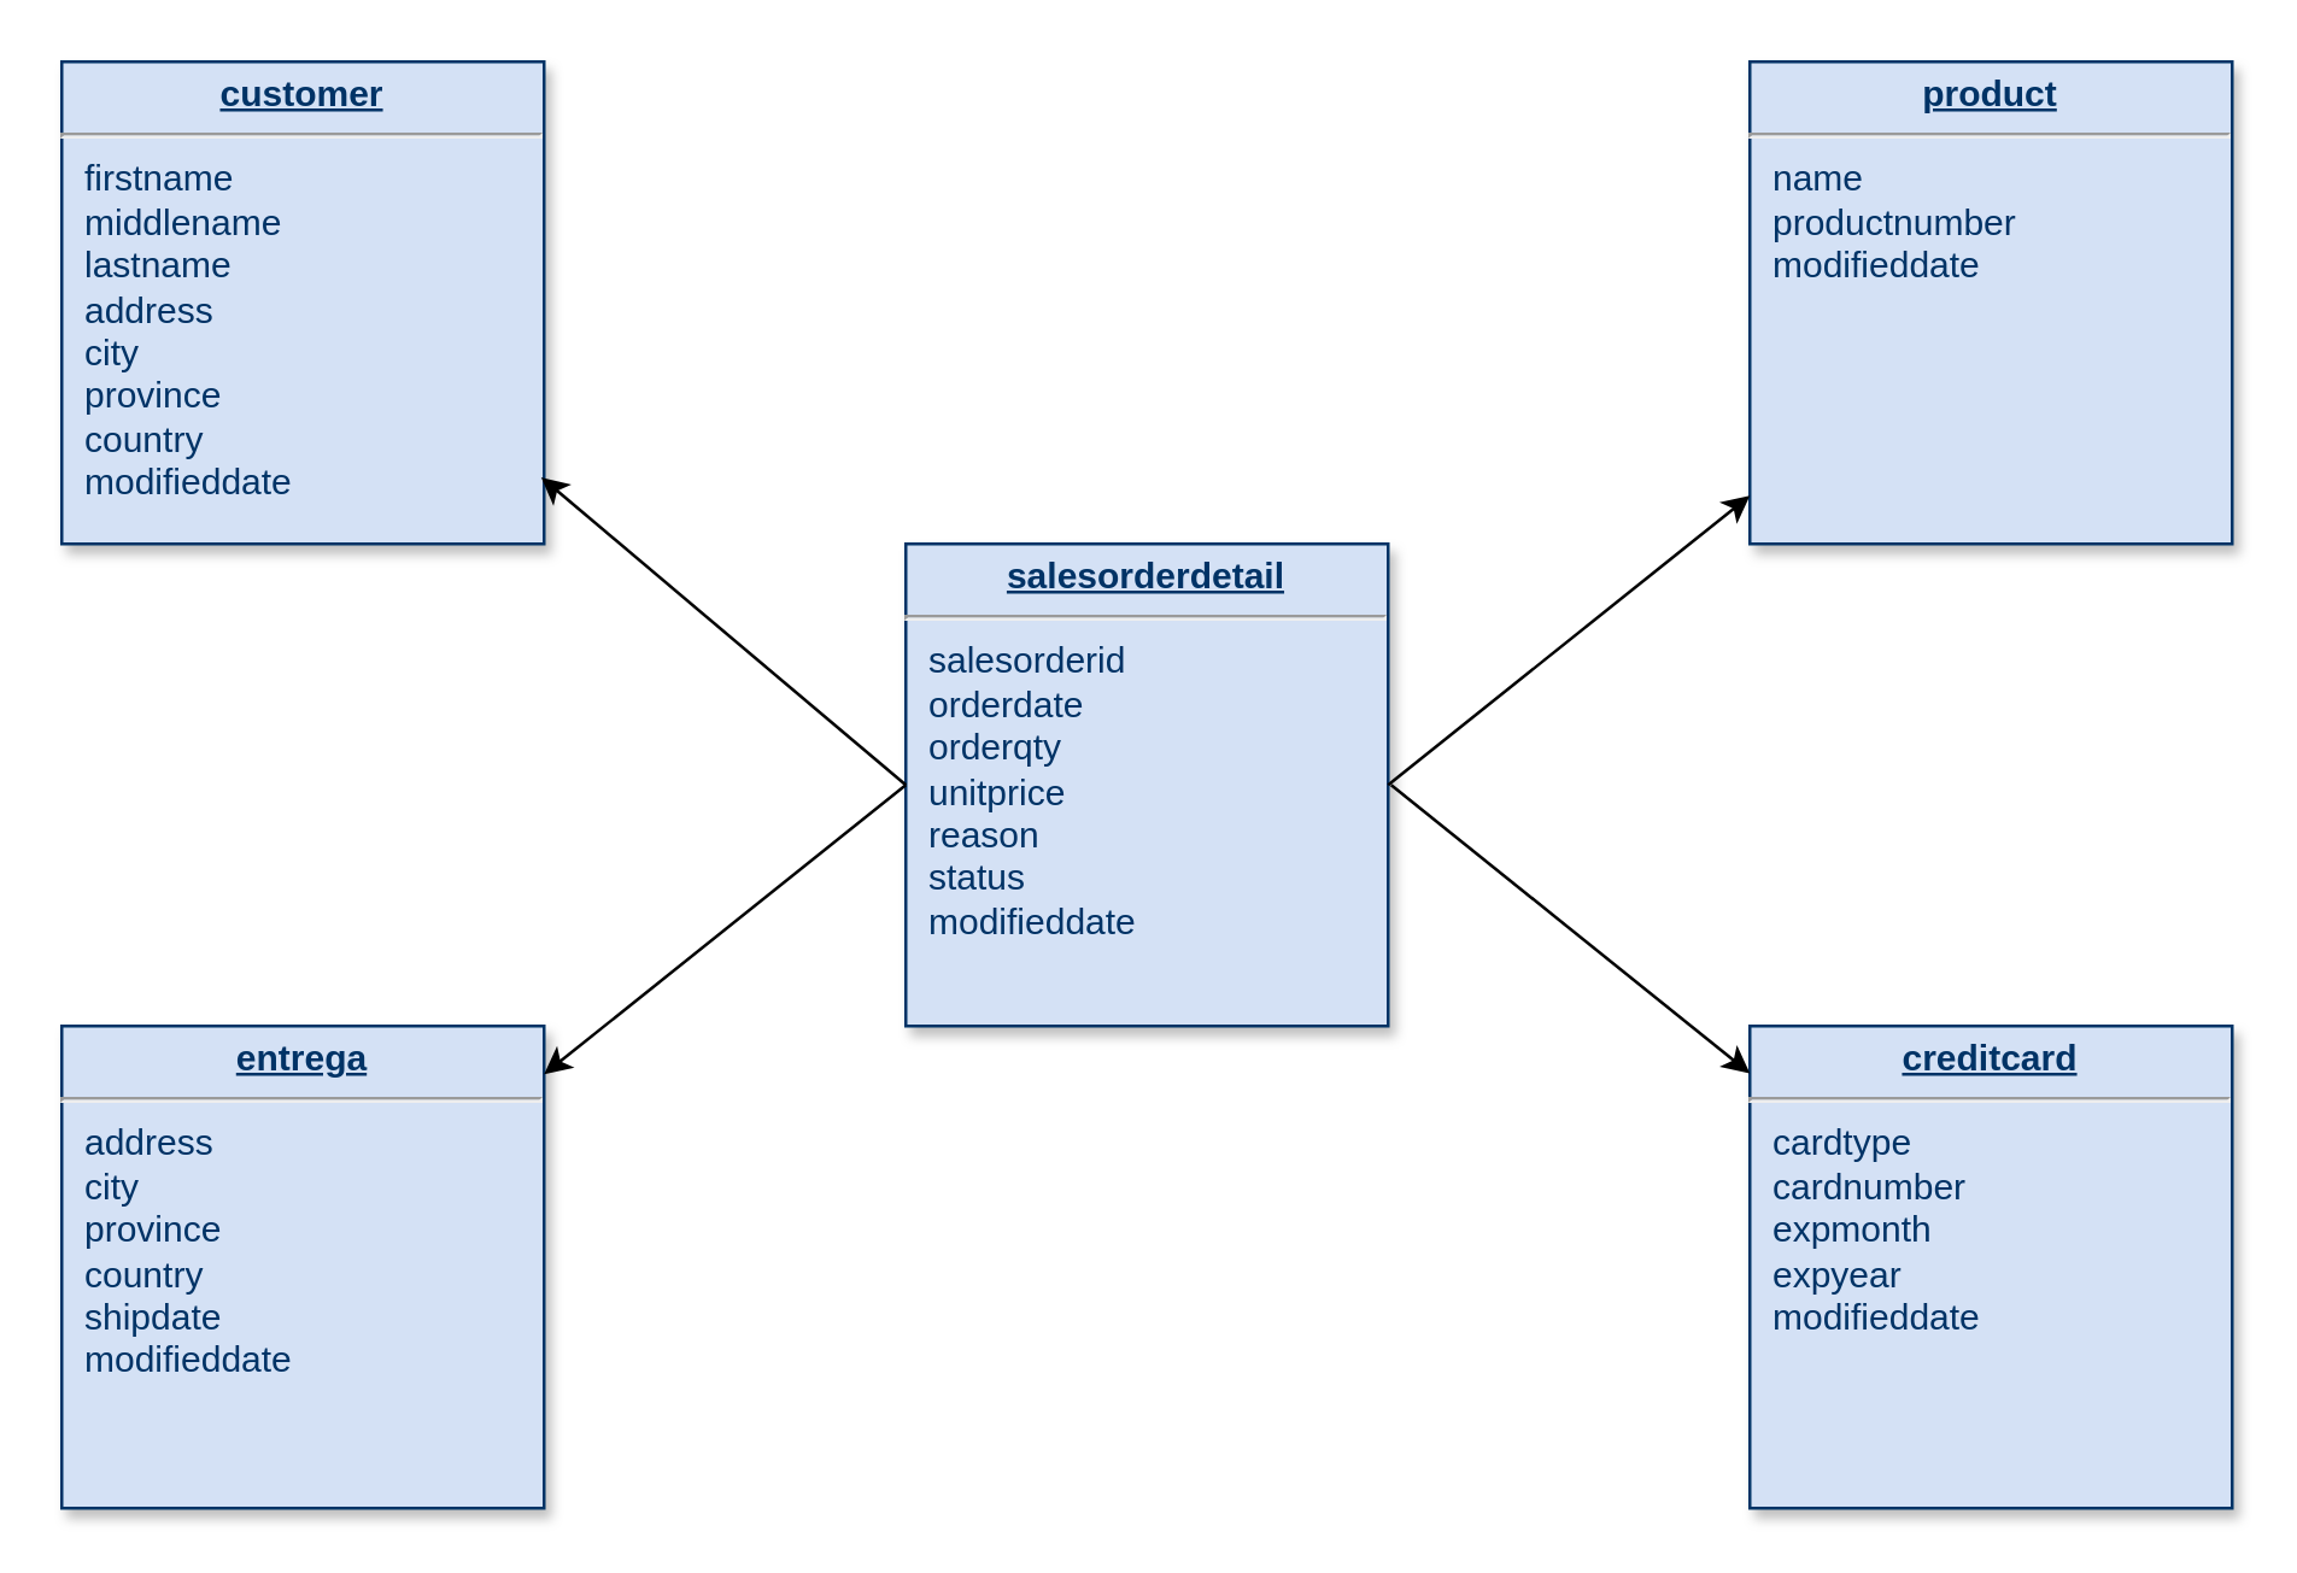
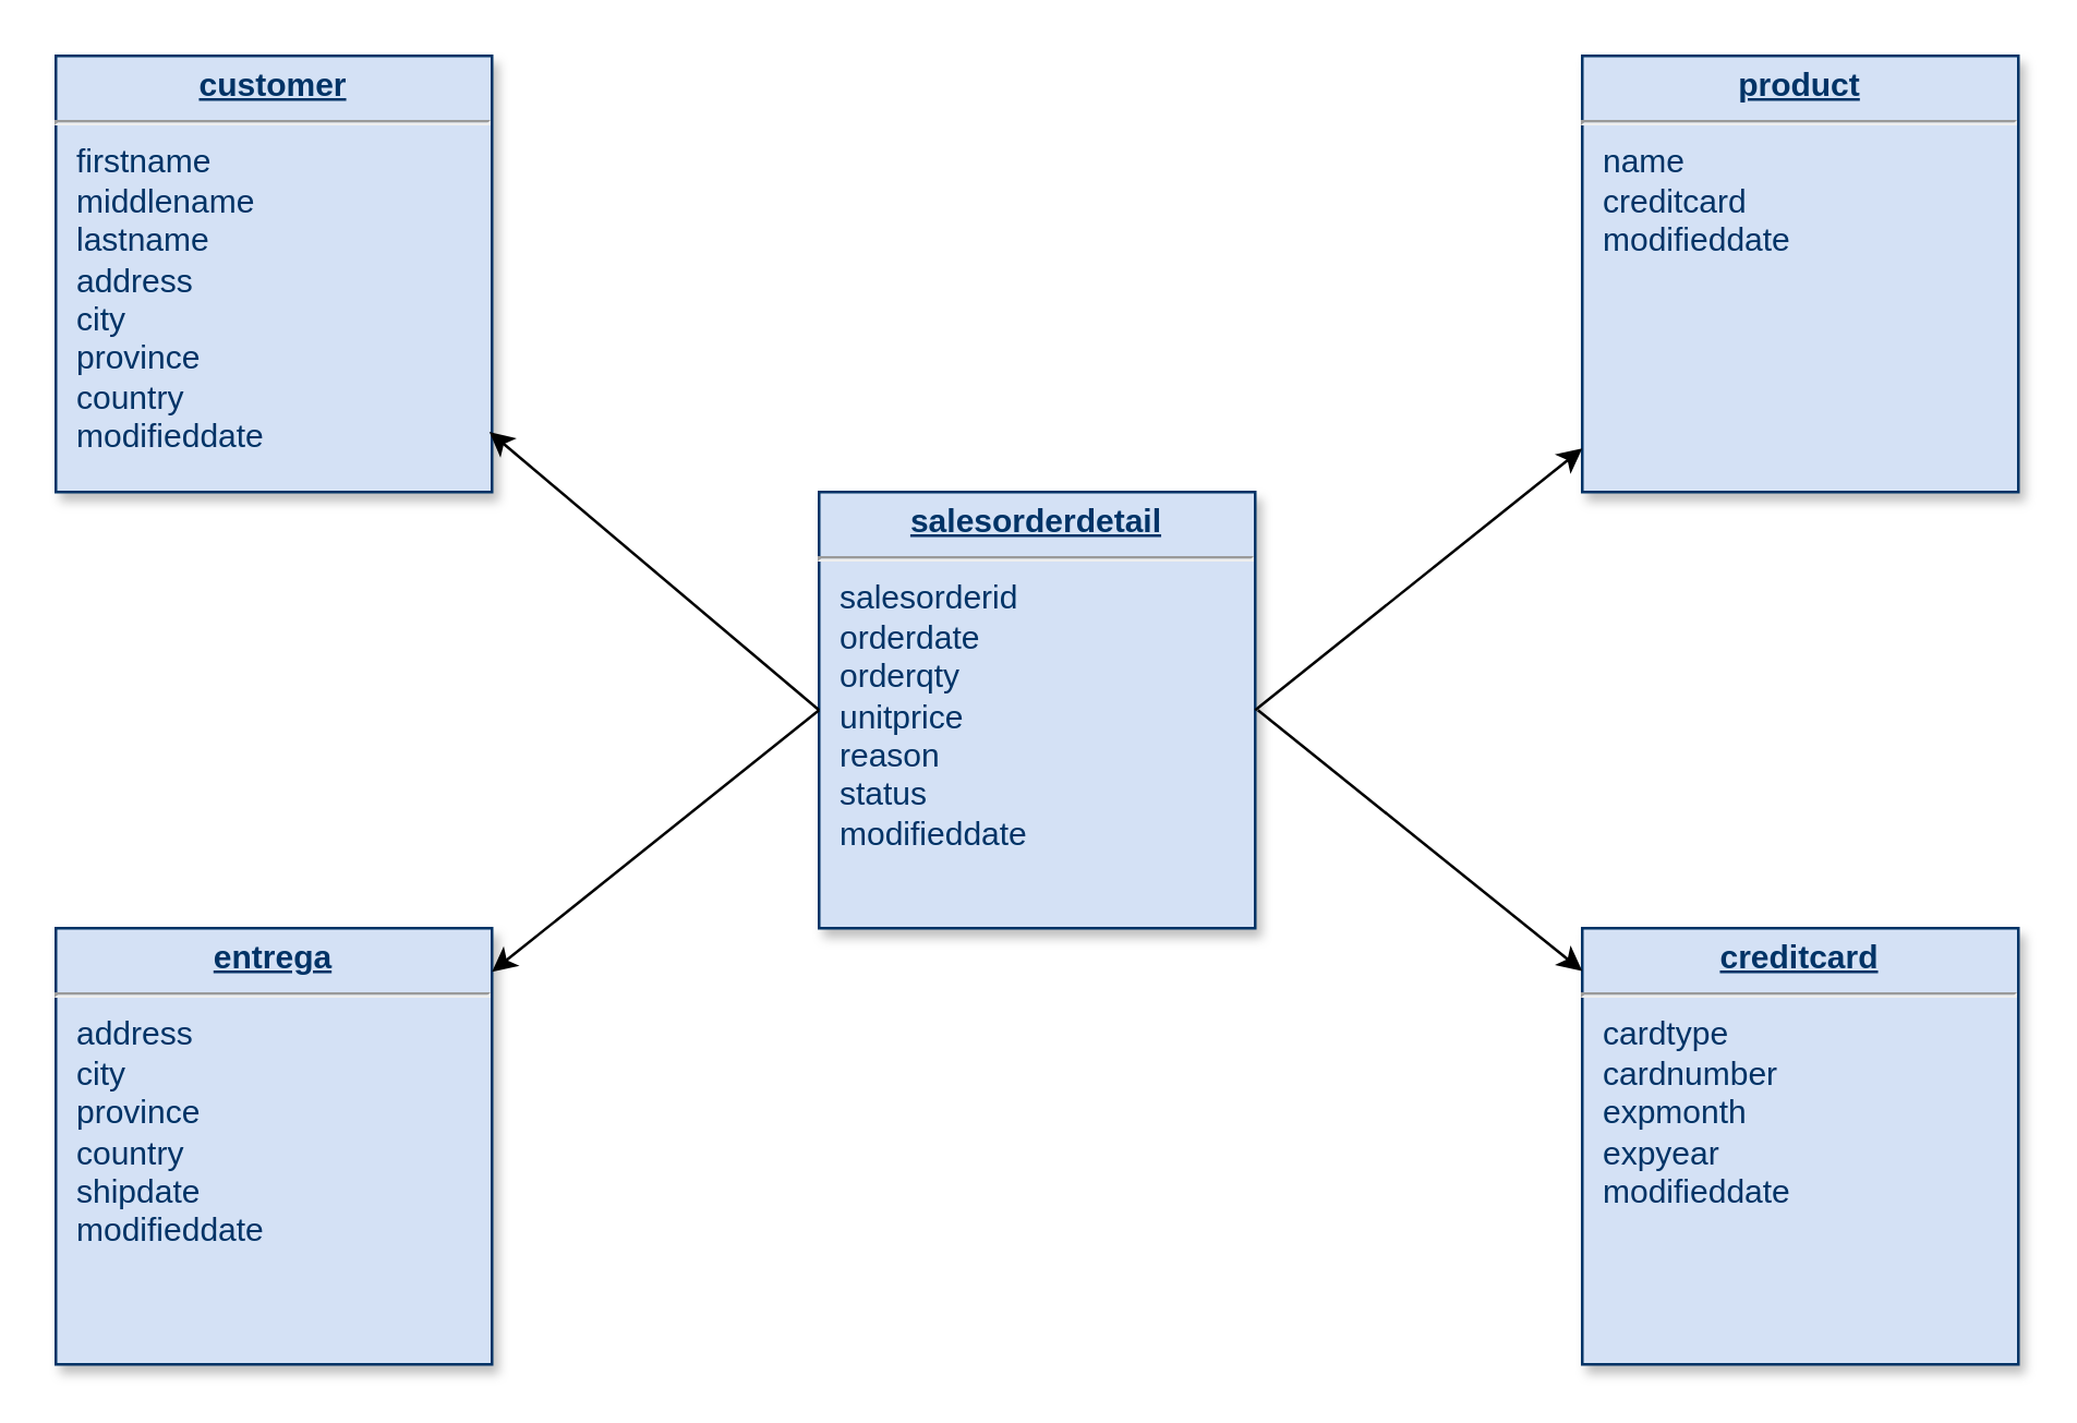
  <mxCell id="0" />
  <mxCell id="1" parent="0" />
  <mxCell id="2" value="&lt;p style=&quot;margin: 0px ; margin-top: 4px ; text-align: center ; text-decoration: underline&quot;&gt;&lt;b&gt;salesorderdetail&lt;/b&gt;&lt;/p&gt;&lt;hr&gt;&lt;p style=&quot;margin: 0px ; margin-left: 8px&quot;&gt;salesorderid&lt;/p&gt;&lt;p style=&quot;margin: 0px ; margin-left: 8px&quot;&gt;orderdate&lt;/p&gt;&lt;p style=&quot;margin: 0px ; margin-left: 8px&quot;&gt;orderqty&lt;/p&gt;&lt;p style=&quot;margin: 0px ; margin-left: 8px&quot;&gt;unitprice&lt;/p&gt;&lt;p style=&quot;margin: 0px ; margin-left: 8px&quot;&gt;reason&lt;/p&gt;&lt;p style=&quot;margin: 0px ; margin-left: 8px&quot;&gt;status&lt;/p&gt;&lt;p style=&quot;margin: 0px ; margin-left: 8px&quot;&gt;modifieddate&lt;/p&gt;&lt;p style=&quot;margin: 0px ; margin-left: 8px&quot;&gt;&lt;br&gt;&lt;/p&gt;" style="verticalAlign=top;align=left;overflow=fill;fontSize=12;fontFamily=Helvetica;html=1;strokeColor=#003366;shadow=1;fillColor=#D4E1F5;fontColor=#003366" parent="1" vertex="1"><mxGeometry x="300" y="180" width="160" height="160" as="geometry" /></mxCell>
- <mxCell id="3" value="&lt;p style=&quot;margin: 0px ; margin-top: 4px ; text-align: center ; text-decoration: underline&quot;&gt;&lt;b&gt;product&lt;/b&gt;&lt;/p&gt;&lt;hr&gt;&lt;p style=&quot;margin: 0px ; margin-left: 8px&quot;&gt;name&lt;/p&gt;&lt;p style=&quot;margin: 0px ; margin-left: 8px&quot;&gt;productnumber&lt;/p&gt;&lt;p style=&quot;margin: 0px ; margin-left: 8px&quot;&gt;modifieddate&lt;/p&gt;" style="verticalAlign=top;align=left;overflow=fill;fontSize=12;fontFamily=Helvetica;html=1;strokeColor=#003366;shadow=1;fillColor=#D4E1F5;fontColor=#003366" parent="1" vertex="1"><mxGeometry x="580" y="20" width="160" height="160" as="geometry" /></mxCell>
+ <mxCell id="3" value="&lt;p style=&quot;margin: 0px ; margin-top: 4px ; text-align: center ; text-decoration: underline&quot;&gt;&lt;b&gt;product&lt;/b&gt;&lt;/p&gt;&lt;hr&gt;&lt;p style=&quot;margin: 0px ; margin-left: 8px&quot;&gt;name&lt;/p&gt;&lt;p style=&quot;margin: 0px ; margin-left: 8px&quot;&gt;creditcard&lt;/p&gt;&lt;p style=&quot;margin: 0px ; margin-left: 8px&quot;&gt;modifieddate&lt;/p&gt;" style="verticalAlign=top;align=left;overflow=fill;fontSize=12;fontFamily=Helvetica;html=1;strokeColor=#003366;shadow=1;fillColor=#D4E1F5;fontColor=#003366" parent="1" vertex="1"><mxGeometry x="580" y="20" width="160" height="160" as="geometry" /></mxCell>
  <mxCell id="4" value="&lt;p style=&quot;margin: 0px ; margin-top: 4px ; text-align: center ; text-decoration: underline&quot;&gt;&lt;b&gt;creditcard&lt;/b&gt;&lt;/p&gt;&lt;hr&gt;&lt;p style=&quot;margin: 0px ; margin-left: 8px&quot;&gt;cardtype&lt;/p&gt;&lt;p style=&quot;margin: 0px ; margin-left: 8px&quot;&gt;cardnumber&lt;/p&gt;&lt;p style=&quot;margin: 0px ; margin-left: 8px&quot;&gt;expmonth&lt;/p&gt;&lt;p style=&quot;margin: 0px ; margin-left: 8px&quot;&gt;expyear&lt;/p&gt;&lt;p style=&quot;margin: 0px ; margin-left: 8px&quot;&gt;modifieddate&lt;br&gt;&lt;/p&gt;" style="verticalAlign=top;align=left;overflow=fill;fontSize=12;fontFamily=Helvetica;html=1;strokeColor=#003366;shadow=1;fillColor=#D4E1F5;fontColor=#003366" parent="1" vertex="1"><mxGeometry x="580" y="340" width="160" height="160" as="geometry" /></mxCell>
  <mxCell id="5" value="&lt;p style=&quot;margin: 0px ; margin-top: 4px ; text-align: center ; text-decoration: underline&quot;&gt;&lt;b&gt;customer&lt;/b&gt;&lt;/p&gt;&lt;hr&gt;&lt;p style=&quot;margin: 0px ; margin-left: 8px&quot;&gt;firstname&lt;/p&gt;&lt;p style=&quot;margin: 0px ; margin-left: 8px&quot;&gt;middlename&lt;/p&gt;&lt;p style=&quot;margin: 0px ; margin-left: 8px&quot;&gt;lastname&lt;/p&gt;&lt;p style=&quot;margin: 0px ; margin-left: 8px&quot;&gt;address&lt;/p&gt;&lt;p style=&quot;margin: 0px ; margin-left: 8px&quot;&gt;city&lt;/p&gt;&lt;p style=&quot;margin: 0px ; margin-left: 8px&quot;&gt;province&lt;/p&gt;&lt;p style=&quot;margin: 0px ; margin-left: 8px&quot;&gt;country&lt;/p&gt;&lt;p style=&quot;margin: 0px ; margin-left: 8px&quot;&gt;modifieddate&lt;/p&gt;&lt;p style=&quot;margin: 0px ; margin-left: 8px&quot;&gt;&lt;br&gt;&lt;/p&gt;" style="verticalAlign=top;align=left;overflow=fill;fontSize=12;fontFamily=Helvetica;html=1;strokeColor=#003366;shadow=1;fillColor=#D4E1F5;fontColor=#003366" parent="1" vertex="1"><mxGeometry x="20" y="20" width="160" height="160" as="geometry" /></mxCell>
  <mxCell id="6" value="" style="endArrow=classic;html=1;exitX=1;exitY=0.5;exitDx=0;exitDy=0;" parent="1" source="2" target="3" edge="1"><mxGeometry width="50" height="50" relative="1" as="geometry"><mxPoint x="280" y="160" as="sourcePoint" /><mxPoint x="330" y="110" as="targetPoint" /></mxGeometry></mxCell>
  <mxCell id="7" value="" style="endArrow=classic;html=1;" parent="1" target="4" edge="1"><mxGeometry width="50" height="50" relative="1" as="geometry"><mxPoint x="461" y="260" as="sourcePoint" /><mxPoint x="410" y="420" as="targetPoint" /></mxGeometry></mxCell>
  <mxCell id="8" value="" style="endArrow=classic;html=1;entryX=0.994;entryY=0.862;entryDx=0;entryDy=0;entryPerimeter=0;exitX=0;exitY=0.5;exitDx=0;exitDy=0;" parent="1" source="2" target="5" edge="1"><mxGeometry width="50" height="50" relative="1" as="geometry"><mxPoint x="70" y="380" as="sourcePoint" /><mxPoint x="120" y="330" as="targetPoint" /></mxGeometry></mxCell>
  <mxCell id="9" value="&lt;p style=&quot;margin: 0px ; margin-top: 4px ; text-align: center ; text-decoration: underline&quot;&gt;&lt;b&gt;entrega&lt;/b&gt;&lt;/p&gt;&lt;hr&gt;&lt;p style=&quot;margin: 0px ; margin-left: 8px&quot;&gt;&lt;span&gt;address&lt;/span&gt;&lt;br&gt;&lt;/p&gt;&lt;p style=&quot;margin: 0px ; margin-left: 8px&quot;&gt;city&lt;/p&gt;&lt;p style=&quot;margin: 0px ; margin-left: 8px&quot;&gt;province&lt;/p&gt;&lt;p style=&quot;margin: 0px ; margin-left: 8px&quot;&gt;country&lt;/p&gt;&lt;p style=&quot;margin: 0px ; margin-left: 8px&quot;&gt;shipdate&lt;/p&gt;&lt;p style=&quot;margin: 0px ; margin-left: 8px&quot;&gt;modifieddate&lt;/p&gt;&lt;p style=&quot;margin: 0px ; margin-left: 8px&quot;&gt;&lt;br&gt;&lt;/p&gt;" style="verticalAlign=top;align=left;overflow=fill;fontSize=12;fontFamily=Helvetica;html=1;strokeColor=#003366;shadow=1;fillColor=#D4E1F5;fontColor=#003366" vertex="1" parent="1"><mxGeometry x="20" y="340" width="160" height="160" as="geometry" /></mxCell>
  <mxCell id="10" value="" style="endArrow=classic;html=1;exitX=0;exitY=0.5;exitDx=0;exitDy=0;" edge="1" parent="1" source="2" target="9"><mxGeometry width="50" height="50" relative="1" as="geometry"><mxPoint x="310" y="270" as="sourcePoint" /><mxPoint x="189.04" y="167.92" as="targetPoint" /></mxGeometry></mxCell>
